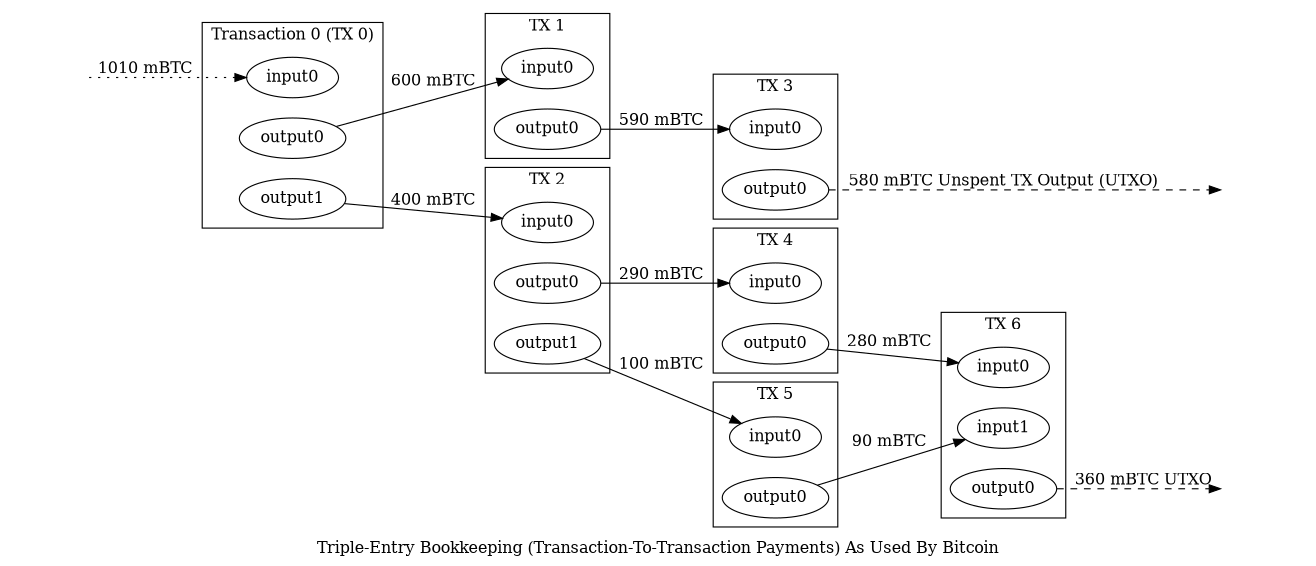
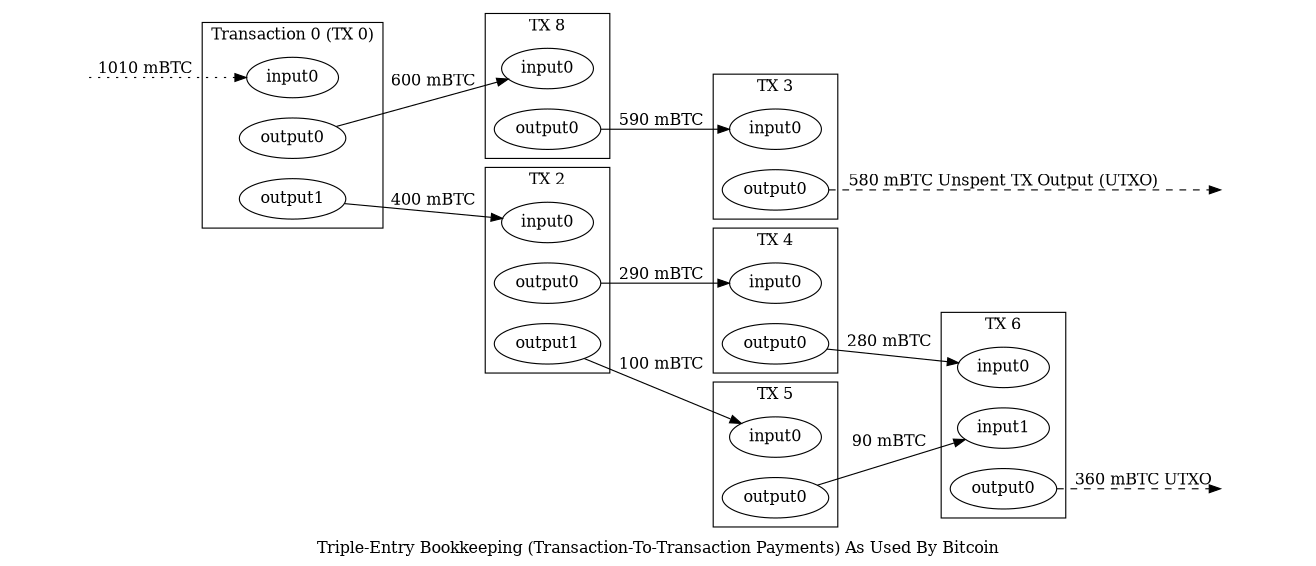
  digraph {
    label="Triple-Entry Bookkeeping (Transaction-To-Transaction Payments) As Used By Bitcoin"
    rankdir=LR
    ranksep=0.1
    n1 [label=input0]
    n2 [label=output0]
    n3 [label=output1]
    n4 [label=input0]
    n5 [label=output0]
    n6 [label=input0]
    n7 [label=output0]
    n8 [label=output1]
    n9 [label=input0]
    n10 [label=output0]
    n11 [label=input0]
    n12 [label=output0]
    n13 [label=input0]
    n14 [label=output0]
    n15 [label=input0]
    n16 [label=input1]
    n17 [label=output0]
    utxo0 [height=0 style=invis width=0]
    utxo1 [height=0 style=invis width=0]
    txold [height=0 style=invis width=0]
    subgraph cluster_1 {
      label="Transaction 0 (TX 0)"
      n1
      n2
      n3
    }
    subgraph cluster_2 {
-     label="TX 1"
+     label="TX 8"
      n4
      n5
    }
    subgraph cluster_3 {
      label="TX 2"
      n6
      n7
      n8
    }
    subgraph cluster_4 {
      label="TX 3"
      n9
      n10
    }
    subgraph cluster_5 {
      label="TX 4"
      n11
      n12
    }
    subgraph cluster_6 {
      label="TX 5"
      n13
      n14
    }
    subgraph cluster_7 {
      label="TX 6"
      n15
      n16
      n17
    }
    n2 -> n4 [label="600 mBTC"]
    n3 -> n6 [label="400 mBTC"]
    n5 -> n9 [label="590 mBTC"]
    n7 -> n11 [label="290 mBTC"]
    n8 -> n13 [label="100 mBTC"]
    n10 -> utxo0 [label="580 mBTC Unspent TX Output (UTXO)" labelfloat=true minlen=2 style=dashed]
    n12 -> n15 [label="280 mBTC"]
    n14 -> n16 [label="90 mBTC"]
    n17 -> utxo1 [label="360 mBTC UTXO" style=dashed]
    txold -> n1 [label="1010 mBTC" style=dotted]
  }
